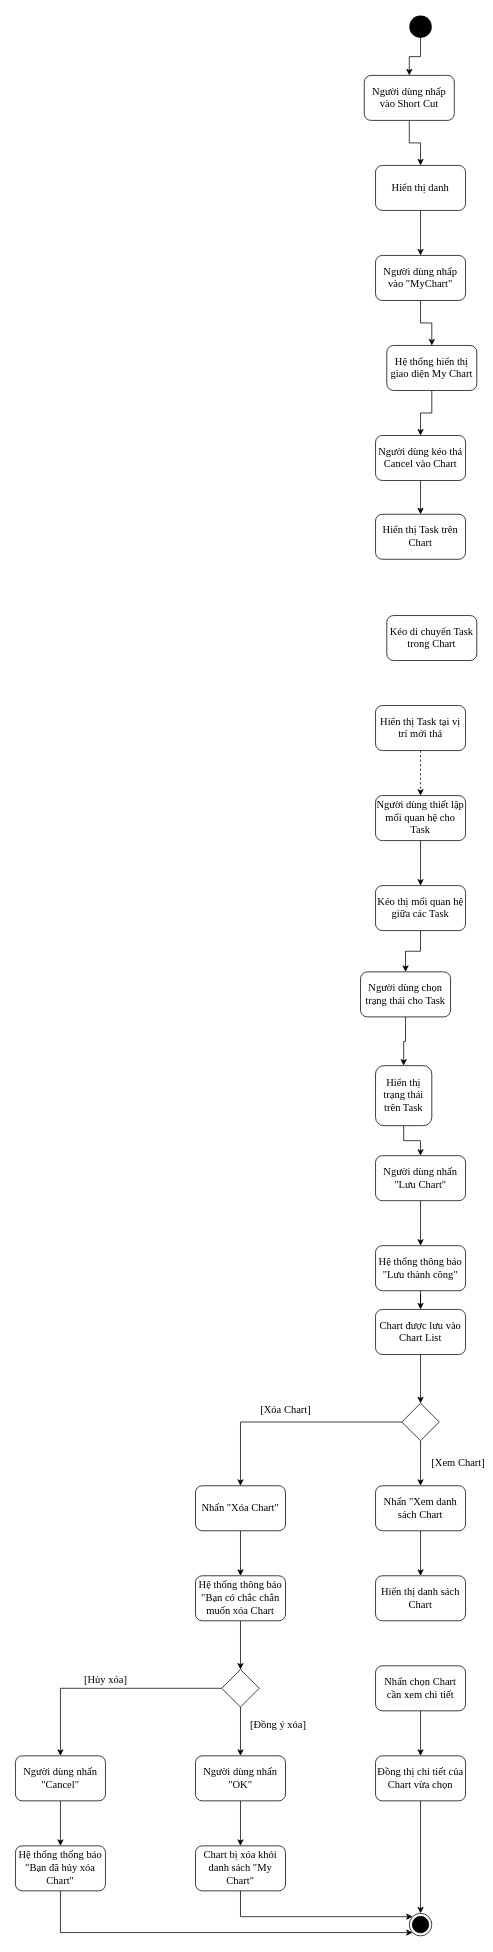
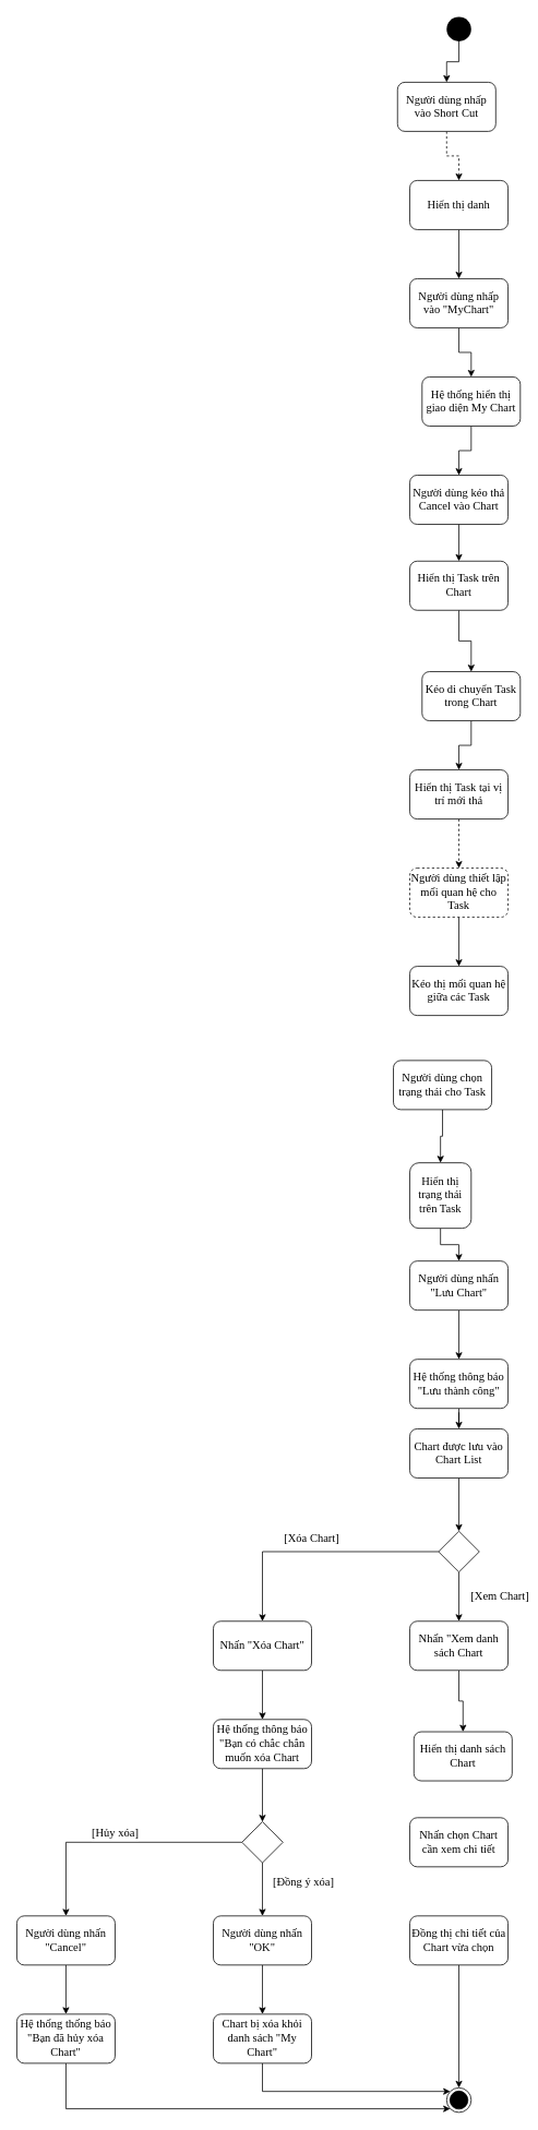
  <mxCell id="0" />
  <mxCell id="1" parent="0" />
  <mxCell id="2" style="edgeStyle=orthogonalEdgeStyle;rounded=0;orthogonalLoop=1;jettySize=auto;html=1;exitX=0.5;exitY=1;exitDx=0;exitDy=0;fontSize=14;fontFamily=Verdana;" parent="1" source="3" target="5" edge="1"><mxGeometry relative="1" as="geometry" /></mxCell>
  <mxCell id="3" value="" style="ellipse;fillColor=#000000;strokeColor=none;fontSize=14;fontFamily=Verdana;" parent="1" vertex="1"><mxGeometry x="545" y="20" width="30" height="30" as="geometry" /></mxCell>
- <mxCell id="4" style="edgeStyle=orthogonalEdgeStyle;rounded=0;orthogonalLoop=1;jettySize=auto;html=1;exitX=0.5;exitY=1;exitDx=0;exitDy=0;fontSize=14;fontFamily=Verdana;" parent="1" source="5" target="7" edge="1"><mxGeometry relative="1" as="geometry" /></mxCell>
+ <mxCell id="4" style="edgeStyle=orthogonalEdgeStyle;rounded=0;orthogonalLoop=1;jettySize=auto;html=1;exitX=0.5;exitY=1;exitDx=0;exitDy=0;fontSize=14;fontFamily=Verdana;dashed=1;" parent="1" source="5" target="7" edge="1"><mxGeometry relative="1" as="geometry" /></mxCell>
  <mxCell id="5" value="Người dùng nhấp vào Short Cut" style="rounded=1;whiteSpace=wrap;html=1;fontSize=14;fontFamily=Verdana;" parent="1" vertex="1"><mxGeometry x="485" y="100" width="120" height="60" as="geometry" /></mxCell>
  <mxCell id="6" style="edgeStyle=orthogonalEdgeStyle;rounded=0;orthogonalLoop=1;jettySize=auto;html=1;exitX=0.5;exitY=1;exitDx=0;exitDy=0;fontSize=14;fontFamily=Verdana;" parent="1" source="7" target="9" edge="1"><mxGeometry relative="1" as="geometry" /></mxCell>
  <mxCell id="7" value="Hiển thị danh" style="rounded=1;whiteSpace=wrap;html=1;fontSize=14;fontFamily=Verdana;" parent="1" vertex="1"><mxGeometry x="500" y="220" width="120" height="60" as="geometry" /></mxCell>
  <mxCell id="8" style="edgeStyle=orthogonalEdgeStyle;rounded=0;orthogonalLoop=1;jettySize=auto;html=1;exitX=0.5;exitY=1;exitDx=0;exitDy=0;fontSize=14;fontFamily=Verdana;" parent="1" source="9" target="11" edge="1"><mxGeometry relative="1" as="geometry" /></mxCell>
  <mxCell id="9" value="Người dùng nhấp vào &quot;MyChart&quot;" style="rounded=1;whiteSpace=wrap;html=1;fontSize=14;fontFamily=Verdana;" parent="1" vertex="1"><mxGeometry x="500" y="340" width="120" height="60" as="geometry" /></mxCell>
  <mxCell id="10" style="edgeStyle=orthogonalEdgeStyle;rounded=0;orthogonalLoop=1;jettySize=auto;html=1;fontSize=14;fontFamily=Verdana;" parent="1" source="11" target="13" edge="1"><mxGeometry relative="1" as="geometry" /></mxCell>
  <mxCell id="11" value="Hệ thống hiển thị giao diện My Chart" style="rounded=1;whiteSpace=wrap;html=1;fontSize=14;fontFamily=Verdana;" parent="1" vertex="1"><mxGeometry x="515" y="460" width="120" height="60" as="geometry" /></mxCell>
  <mxCell id="12" style="edgeStyle=orthogonalEdgeStyle;rounded=0;orthogonalLoop=1;jettySize=auto;html=1;fontSize=14;fontFamily=Verdana;" parent="1" source="13" target="15" edge="1"><mxGeometry relative="1" as="geometry" /></mxCell>
  <mxCell id="13" value="Người dùng kéo thả Cancel vào Chart" style="rounded=1;whiteSpace=wrap;html=1;fontSize=14;fontFamily=Verdana;" parent="1" vertex="1"><mxGeometry x="500" y="580" width="120" height="60" as="geometry" /></mxCell>
+ <mxCell id="14" style="edgeStyle=orthogonalEdgeStyle;rounded=0;orthogonalLoop=1;jettySize=auto;html=1;fontSize=14;fontFamily=Verdana;" parent="1" source="15" target="17" edge="1"><mxGeometry relative="1" as="geometry" /></mxCell>
  <mxCell id="15" value="Hiển thị Task trên Chart" style="rounded=1;whiteSpace=wrap;html=1;fontSize=14;fontFamily=Verdana;" parent="1" vertex="1"><mxGeometry x="500" y="685" width="120" height="60" as="geometry" /></mxCell>
+ <mxCell id="16" style="edgeStyle=orthogonalEdgeStyle;rounded=0;orthogonalLoop=1;jettySize=auto;html=1;exitX=0.5;exitY=1;exitDx=0;exitDy=0;entryX=0.5;entryY=0;entryDx=0;entryDy=0;fontSize=14;fontFamily=Verdana;" parent="1" source="17" target="19" edge="1"><mxGeometry relative="1" as="geometry" /></mxCell>
  <mxCell id="17" value="Kéo di chuyển Task trong Chart" style="rounded=1;whiteSpace=wrap;html=1;fontSize=14;fontFamily=Verdana;" parent="1" vertex="1"><mxGeometry x="515" y="820" width="120" height="60" as="geometry" /></mxCell>
  <mxCell id="18" style="edgeStyle=orthogonalEdgeStyle;rounded=0;orthogonalLoop=1;jettySize=auto;html=1;exitX=0.5;exitY=1;exitDx=0;exitDy=0;fontSize=14;fontFamily=Verdana;dashed=1;" parent="1" source="19" target="21" edge="1"><mxGeometry relative="1" as="geometry" /></mxCell>
  <mxCell id="19" value="Hiển thị Task tại vị trí mới thả" style="rounded=1;whiteSpace=wrap;html=1;fontSize=14;fontFamily=Verdana;" parent="1" vertex="1"><mxGeometry x="500" y="940" width="120" height="60" as="geometry" /></mxCell>
  <mxCell id="20" style="edgeStyle=orthogonalEdgeStyle;rounded=0;orthogonalLoop=1;jettySize=auto;html=1;exitX=0.5;exitY=1;exitDx=0;exitDy=0;entryX=0.5;entryY=0;entryDx=0;entryDy=0;fontSize=14;fontFamily=Verdana;" parent="1" source="21" target="23" edge="1"><mxGeometry relative="1" as="geometry" /></mxCell>
- <mxCell id="21" value="Người dùng thiết lập mối quan hệ cho Task" style="rounded=1;whiteSpace=wrap;html=1;fontSize=14;fontFamily=Verdana;" parent="1" vertex="1"><mxGeometry x="500" y="1060" width="120" height="60" as="geometry" /></mxCell>
- <mxCell id="22" style="edgeStyle=orthogonalEdgeStyle;rounded=0;orthogonalLoop=1;jettySize=auto;html=1;exitX=0.5;exitY=1;exitDx=0;exitDy=0;fontSize=14;fontFamily=Verdana;" parent="1" source="23" target="25" edge="1"><mxGeometry relative="1" as="geometry" /></mxCell>
+ <mxCell id="21" value="Người dùng thiết lập mối quan hệ cho Task" style="rounded=1;whiteSpace=wrap;html=1;fontSize=14;fontFamily=Verdana;dashed=1;" parent="1" vertex="1"><mxGeometry x="500" y="1060" width="120" height="60" as="geometry" /></mxCell>
  <mxCell id="23" value="Kéo thị mối quan hệ giữa các Task" style="rounded=1;whiteSpace=wrap;html=1;fontSize=14;fontFamily=Verdana;" parent="1" vertex="1"><mxGeometry x="500" y="1180" width="120" height="60" as="geometry" /></mxCell>
  <mxCell id="24" style="edgeStyle=orthogonalEdgeStyle;rounded=0;orthogonalLoop=1;jettySize=auto;html=1;exitX=0.5;exitY=1;exitDx=0;exitDy=0;fontSize=14;fontFamily=Verdana;" parent="1" source="25" target="27" edge="1"><mxGeometry relative="1" as="geometry" /></mxCell>
  <mxCell id="25" value="Người dùng chọn trạng thái cho Task" style="rounded=1;whiteSpace=wrap;html=1;fontSize=14;fontFamily=Verdana;" parent="1" vertex="1"><mxGeometry x="480" y="1295" width="120" height="60" as="geometry" /></mxCell>
  <mxCell id="26" style="edgeStyle=orthogonalEdgeStyle;rounded=0;orthogonalLoop=1;jettySize=auto;html=1;exitX=0.5;exitY=1;exitDx=0;exitDy=0;fontSize=14;fontFamily=Verdana;" parent="1" source="27" target="29" edge="1"><mxGeometry relative="1" as="geometry" /></mxCell>
  <mxCell id="27" value="Hiển thị trạng thái trên Task" style="rounded=1;whiteSpace=wrap;html=1;fontSize=14;fontFamily=Verdana;" parent="1" vertex="1"><mxGeometry x="500" y="1420" width="75" height="80" as="geometry" /></mxCell>
  <mxCell id="28" style="edgeStyle=orthogonalEdgeStyle;rounded=0;orthogonalLoop=1;jettySize=auto;html=1;exitX=0.5;exitY=1;exitDx=0;exitDy=0;entryX=0.5;entryY=0;entryDx=0;entryDy=0;fontSize=14;fontFamily=Verdana;" parent="1" source="29" target="31" edge="1"><mxGeometry relative="1" as="geometry" /></mxCell>
  <mxCell id="29" value="Người dùng nhấn &quot;Lưu Chart&quot;" style="rounded=1;whiteSpace=wrap;html=1;fontSize=14;fontFamily=Verdana;" parent="1" vertex="1"><mxGeometry x="500" y="1540" width="120" height="60" as="geometry" /></mxCell>
  <mxCell id="30" style="edgeStyle=orthogonalEdgeStyle;rounded=0;orthogonalLoop=1;jettySize=auto;html=1;exitX=0.5;exitY=1;exitDx=0;exitDy=0;fontSize=14;fontFamily=Verdana;" parent="1" source="31" target="33" edge="1"><mxGeometry relative="1" as="geometry" /></mxCell>
  <mxCell id="31" value="Hệ thống thông báo &quot;Lưu thành công&quot;" style="rounded=1;whiteSpace=wrap;html=1;fontSize=14;fontFamily=Verdana;" parent="1" vertex="1"><mxGeometry x="500" y="1660" width="120" height="60" as="geometry" /></mxCell>
  <mxCell id="32" style="edgeStyle=orthogonalEdgeStyle;rounded=0;orthogonalLoop=1;jettySize=auto;html=1;exitX=0.5;exitY=1;exitDx=0;exitDy=0;entryX=0.5;entryY=0;entryDx=0;entryDy=0;fontSize=14;fontFamily=Verdana;" parent="1" source="33" target="36" edge="1"><mxGeometry relative="1" as="geometry" /></mxCell>
  <mxCell id="33" value="Chart được lưu vào Chart List" style="rounded=1;whiteSpace=wrap;html=1;fontSize=14;fontFamily=Verdana;" parent="1" vertex="1"><mxGeometry x="500" y="1745" width="120" height="60" as="geometry" /></mxCell>
  <mxCell id="34" value="[Xem Chart]" style="edgeStyle=orthogonalEdgeStyle;rounded=0;orthogonalLoop=1;jettySize=auto;html=1;fontSize=14;fontFamily=Verdana;" parent="1" source="36" target="38" edge="1"><mxGeometry y="50" relative="1" as="geometry"><mxPoint as="offset" /></mxGeometry></mxCell>
  <mxCell id="35" value="[Xóa Chart]" style="edgeStyle=orthogonalEdgeStyle;rounded=0;orthogonalLoop=1;jettySize=auto;html=1;fontSize=14;fontFamily=Verdana;" parent="1" source="36" target="45" edge="1"><mxGeometry x="0.033" y="-15" relative="1" as="geometry"><mxPoint as="offset" /></mxGeometry></mxCell>
  <mxCell id="36" value="" style="rhombus;whiteSpace=wrap;html=1;fontSize=14;fontFamily=Verdana;" parent="1" vertex="1"><mxGeometry x="535" y="1870" width="50" height="50" as="geometry" /></mxCell>
  <mxCell id="37" style="edgeStyle=orthogonalEdgeStyle;rounded=0;orthogonalLoop=1;jettySize=auto;html=1;exitX=0.5;exitY=1;exitDx=0;exitDy=0;fontSize=14;fontFamily=Verdana;" parent="1" source="38" target="39" edge="1"><mxGeometry relative="1" as="geometry" /></mxCell>
  <mxCell id="38" value="Nhấn &quot;Xem danh sách Chart" style="rounded=1;whiteSpace=wrap;html=1;fontSize=14;fontFamily=Verdana;" parent="1" vertex="1"><mxGeometry x="500" y="1980" width="120" height="60" as="geometry" /></mxCell>
- <mxCell id="39" value="Hiển thị danh sách Chart" style="rounded=1;whiteSpace=wrap;html=1;fontSize=14;fontFamily=Verdana;" parent="1" vertex="1"><mxGeometry x="500" y="2100" width="120" height="60" as="geometry" /></mxCell>
- <mxCell id="40" style="edgeStyle=orthogonalEdgeStyle;rounded=0;orthogonalLoop=1;jettySize=auto;html=1;fontSize=14;fontFamily=Verdana;" parent="1" source="41" target="43" edge="1"><mxGeometry relative="1" as="geometry" /></mxCell>
+ <mxCell id="39" value="Hiển thị danh sách Chart" style="rounded=1;whiteSpace=wrap;html=1;fontSize=14;fontFamily=Verdana;" parent="1" vertex="1"><mxGeometry x="505" y="2115" width="120" height="60" as="geometry" /></mxCell>
  <mxCell id="41" value="Nhấn chọn Chart cần xem chi tiết" style="rounded=1;whiteSpace=wrap;html=1;fontSize=14;fontFamily=Verdana;" parent="1" vertex="1"><mxGeometry x="500" y="2220" width="120" height="60" as="geometry" /></mxCell>
  <mxCell id="42" style="edgeStyle=orthogonalEdgeStyle;rounded=0;orthogonalLoop=1;jettySize=auto;html=1;exitX=0.5;exitY=1;exitDx=0;exitDy=0;entryX=0.5;entryY=0;entryDx=0;entryDy=0;fontSize=14;fontFamily=Verdana;" parent="1" source="43" target="52" edge="1"><mxGeometry relative="1" as="geometry" /></mxCell>
  <mxCell id="43" value="Đồng thị chi tiết của Chart vừa chọn" style="rounded=1;whiteSpace=wrap;html=1;fontSize=14;fontFamily=Verdana;" parent="1" vertex="1"><mxGeometry x="500" y="2340" width="120" height="60" as="geometry" /></mxCell>
  <mxCell id="44" style="edgeStyle=orthogonalEdgeStyle;rounded=0;orthogonalLoop=1;jettySize=auto;html=1;exitX=0.5;exitY=1;exitDx=0;exitDy=0;fontSize=14;fontFamily=Verdana;" parent="1" source="45" target="47" edge="1"><mxGeometry relative="1" as="geometry" /></mxCell>
  <mxCell id="45" value="Nhấn &quot;Xóa Chart&quot;" style="rounded=1;whiteSpace=wrap;html=1;fontSize=14;fontFamily=Verdana;" parent="1" vertex="1"><mxGeometry x="260" y="1980" width="120" height="60" as="geometry" /></mxCell>
  <mxCell id="46" style="edgeStyle=orthogonalEdgeStyle;rounded=0;orthogonalLoop=1;jettySize=auto;html=1;exitX=0.5;exitY=1;exitDx=0;exitDy=0;entryX=0.5;entryY=0;entryDx=0;entryDy=0;fontSize=14;fontFamily=Verdana;" parent="1" source="47" target="55" edge="1"><mxGeometry relative="1" as="geometry" /></mxCell>
  <mxCell id="47" value="Hệ thống thông báo &quot;Bạn có chắc chắn muốn xóa Chart" style="rounded=1;whiteSpace=wrap;html=1;fontSize=14;fontFamily=Verdana;" parent="1" vertex="1"><mxGeometry x="260" y="2100" width="120" height="60" as="geometry" /></mxCell>
  <mxCell id="48" style="edgeStyle=orthogonalEdgeStyle;rounded=0;orthogonalLoop=1;jettySize=auto;html=1;exitX=0.5;exitY=1;exitDx=0;exitDy=0;fontSize=14;fontFamily=Verdana;" parent="1" source="49" target="51" edge="1"><mxGeometry relative="1" as="geometry" /></mxCell>
  <mxCell id="49" value="Người dùng nhấn &quot;OK&quot;" style="rounded=1;whiteSpace=wrap;html=1;fontSize=14;fontFamily=Verdana;" parent="1" vertex="1"><mxGeometry x="260" y="2340" width="120" height="60" as="geometry" /></mxCell>
  <mxCell id="50" style="edgeStyle=orthogonalEdgeStyle;rounded=0;orthogonalLoop=1;jettySize=auto;html=1;exitX=0.5;exitY=1;exitDx=0;exitDy=0;entryX=0;entryY=0;entryDx=0;entryDy=0;fontFamily=Verdana;fontSize=14;" parent="1" source="51" target="52" edge="1"><mxGeometry relative="1" as="geometry"><Array as="points"><mxPoint x="320" y="2554" /></Array></mxGeometry></mxCell>
  <mxCell id="51" value="Chart bị xóa khỏi danh sách &quot;My Chart&quot;" style="rounded=1;whiteSpace=wrap;html=1;fontSize=14;fontFamily=Verdana;" parent="1" vertex="1"><mxGeometry x="260" y="2460" width="120" height="60" as="geometry" /></mxCell>
  <mxCell id="52" value="" style="ellipse;html=1;shape=endState;fillColor=#000000;strokeColor=#000000;fontSize=14;fontFamily=Verdana;" parent="1" vertex="1"><mxGeometry x="545" y="2550" width="30" height="30" as="geometry" /></mxCell>
  <mxCell id="53" value="[Đồng ý xóa]" style="edgeStyle=orthogonalEdgeStyle;rounded=0;orthogonalLoop=1;jettySize=auto;html=1;exitX=0.5;exitY=1;exitDx=0;exitDy=0;fontSize=14;fontFamily=Verdana;entryX=0.5;entryY=0;entryDx=0;entryDy=0;" parent="1" source="55" target="49" edge="1"><mxGeometry x="-0.231" y="50" relative="1" as="geometry"><mxPoint x="370" y="2320" as="targetPoint" /><mxPoint as="offset" /></mxGeometry></mxCell>
  <mxCell id="54" value="[Hủy xóa]" style="edgeStyle=orthogonalEdgeStyle;rounded=0;orthogonalLoop=1;jettySize=auto;html=1;exitX=0;exitY=0.5;exitDx=0;exitDy=0;fontSize=14;fontFamily=Verdana;" parent="1" source="55" target="57" edge="1"><mxGeometry x="0.016" y="-10" relative="1" as="geometry"><mxPoint as="offset" /></mxGeometry></mxCell>
  <mxCell id="55" value="" style="rhombus;whiteSpace=wrap;html=1;fontSize=14;fontFamily=Verdana;" parent="1" vertex="1"><mxGeometry x="295" y="2225" width="50" height="50" as="geometry" /></mxCell>
  <mxCell id="56" style="edgeStyle=orthogonalEdgeStyle;rounded=0;orthogonalLoop=1;jettySize=auto;html=1;exitX=0.5;exitY=1;exitDx=0;exitDy=0;entryX=0.5;entryY=0;entryDx=0;entryDy=0;fontSize=14;fontFamily=Verdana;" parent="1" source="57" target="59" edge="1"><mxGeometry relative="1" as="geometry" /></mxCell>
  <mxCell id="57" value="Người dùng nhấn &quot;Cancel&quot;" style="rounded=1;whiteSpace=wrap;html=1;fontSize=14;fontFamily=Verdana;" parent="1" vertex="1"><mxGeometry x="20" y="2340" width="120" height="60" as="geometry" /></mxCell>
  <mxCell id="58" style="edgeStyle=orthogonalEdgeStyle;rounded=0;orthogonalLoop=1;jettySize=auto;html=1;exitX=0.5;exitY=1;exitDx=0;exitDy=0;entryX=0;entryY=1;entryDx=0;entryDy=0;fontFamily=Verdana;fontSize=14;" parent="1" source="59" target="52" edge="1"><mxGeometry relative="1" as="geometry"><Array as="points"><mxPoint x="80" y="2576" /></Array></mxGeometry></mxCell>
  <mxCell id="59" value="Hệ thống thống báo &quot;Bạn đã hủy xóa Chart&quot;" style="rounded=1;whiteSpace=wrap;html=1;fontSize=14;fontFamily=Verdana;" parent="1" vertex="1"><mxGeometry x="20" y="2460" width="120" height="60" as="geometry" /></mxCell>
